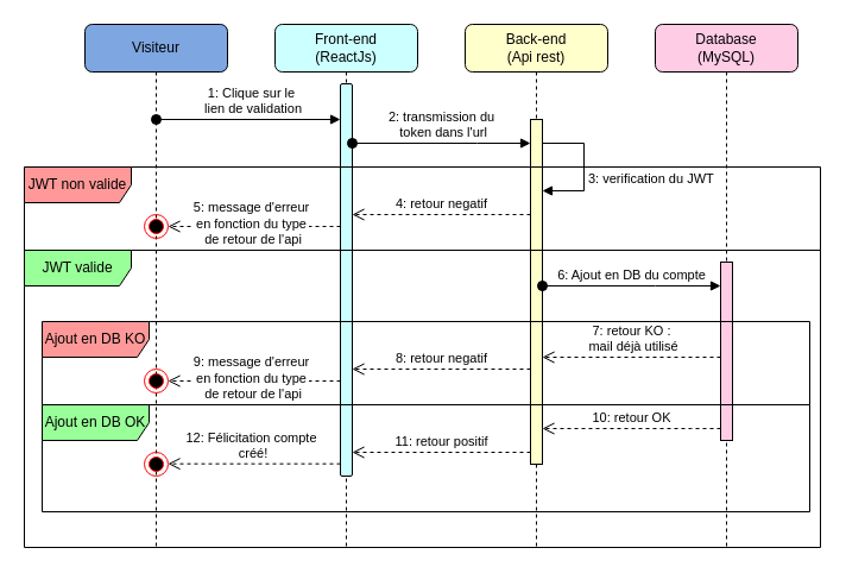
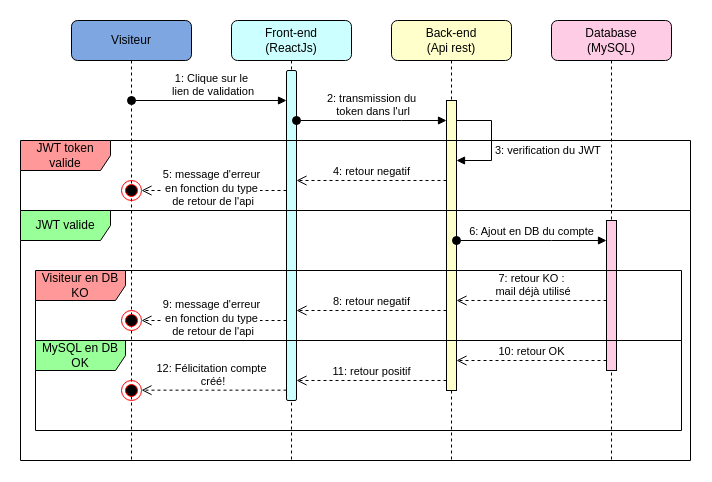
  <mxCell id="0" />
  <mxCell id="1" parent="0" />
  <mxCell id="2" value="Visiteur" style="shape=umlLifeline;perimeter=lifelinePerimeter;whiteSpace=wrap;html=1;container=1;dropTarget=0;collapsible=0;recursiveResize=0;outlineConnect=0;portConstraint=eastwest;newEdgeStyle={&quot;edgeStyle&quot;:&quot;elbowEdgeStyle&quot;,&quot;elbow&quot;:&quot;vertical&quot;,&quot;curved&quot;:0,&quot;rounded&quot;:0};size=40;rounded=1;fillColor=#7EA6E0;" vertex="1" parent="1"><mxGeometry x="71" y="20" width="120" height="440" as="geometry" /></mxCell>
  <mxCell id="3" value="Front-end&lt;br&gt;(ReactJs)" style="shape=umlLifeline;perimeter=lifelinePerimeter;whiteSpace=wrap;html=1;container=1;dropTarget=0;collapsible=0;recursiveResize=0;outlineConnect=0;portConstraint=eastwest;newEdgeStyle={&quot;edgeStyle&quot;:&quot;elbowEdgeStyle&quot;,&quot;elbow&quot;:&quot;vertical&quot;,&quot;curved&quot;:0,&quot;rounded&quot;:0};size=40;rounded=1;fillColor=#CCFFFF;" vertex="1" parent="1"><mxGeometry x="231" y="20" width="120" height="440" as="geometry" /></mxCell>
  <mxCell id="4" value="" style="html=1;points=[];perimeter=orthogonalPerimeter;outlineConnect=0;targetShapes=umlLifeline;portConstraint=eastwest;newEdgeStyle={&quot;edgeStyle&quot;:&quot;elbowEdgeStyle&quot;,&quot;elbow&quot;:&quot;vertical&quot;,&quot;curved&quot;:0,&quot;rounded&quot;:0};fillColor=#CCFFFF;rounded=1;" vertex="1" parent="3"><mxGeometry x="55" y="50" width="10" height="330" as="geometry" /></mxCell>
  <mxCell id="5" value="Back-end&lt;br&gt;(Api rest)" style="shape=umlLifeline;perimeter=lifelinePerimeter;whiteSpace=wrap;html=1;container=1;dropTarget=0;collapsible=0;recursiveResize=0;outlineConnect=0;portConstraint=eastwest;newEdgeStyle={&quot;edgeStyle&quot;:&quot;elbowEdgeStyle&quot;,&quot;elbow&quot;:&quot;vertical&quot;,&quot;curved&quot;:0,&quot;rounded&quot;:0};size=40;rounded=1;fillColor=#FFFFCC;" vertex="1" parent="1"><mxGeometry x="391" y="20" width="120" height="440" as="geometry" /></mxCell>
  <mxCell id="6" value="" style="html=1;points=[];perimeter=orthogonalPerimeter;outlineConnect=0;targetShapes=umlLifeline;portConstraint=eastwest;newEdgeStyle={&quot;edgeStyle&quot;:&quot;elbowEdgeStyle&quot;,&quot;elbow&quot;:&quot;vertical&quot;,&quot;curved&quot;:0,&quot;rounded&quot;:0};fillColor=#FFFFCC;rounded=0;glass=0;" vertex="1" parent="5"><mxGeometry x="55" y="80" width="10" height="290" as="geometry" /></mxCell>
  <mxCell id="7" value="3: verification du JWT" style="html=1;align=left;spacingLeft=2;endArrow=block;rounded=0;edgeStyle=orthogonalEdgeStyle;curved=0;rounded=0;" edge="1" target="6" parent="5" source="6"><mxGeometry x="0.182" relative="1" as="geometry"><mxPoint x="110" y="120" as="sourcePoint" /><Array as="points"><mxPoint x="100" y="100" /><mxPoint x="100" y="140" /></Array><mxPoint x="75.0" y="140" as="targetPoint" /><mxPoint as="offset" /></mxGeometry></mxCell>
  <mxCell id="8" value="Database&lt;br&gt;(MySQL)" style="shape=umlLifeline;perimeter=lifelinePerimeter;whiteSpace=wrap;html=1;container=1;dropTarget=0;collapsible=0;recursiveResize=0;outlineConnect=0;portConstraint=eastwest;newEdgeStyle={&quot;edgeStyle&quot;:&quot;elbowEdgeStyle&quot;,&quot;elbow&quot;:&quot;vertical&quot;,&quot;curved&quot;:0,&quot;rounded&quot;:0};size=40;rounded=1;fillColor=#FFCCE6;" vertex="1" parent="1"><mxGeometry x="551" y="20" width="120" height="440" as="geometry" /></mxCell>
  <mxCell id="9" value="" style="html=1;points=[];perimeter=orthogonalPerimeter;outlineConnect=0;targetShapes=umlLifeline;portConstraint=eastwest;newEdgeStyle={&quot;edgeStyle&quot;:&quot;elbowEdgeStyle&quot;,&quot;elbow&quot;:&quot;vertical&quot;,&quot;curved&quot;:0,&quot;rounded&quot;:0};fillColor=#FFCCE6;rounded=0;arcSize=50;" vertex="1" parent="8"><mxGeometry x="55" y="200" width="10" height="150" as="geometry" /></mxCell>
  <mxCell id="10" value="1: Clique sur le&lt;br&gt;&amp;nbsp;lien de validation" style="html=1;verticalAlign=bottom;startArrow=oval;endArrow=block;startSize=8;edgeStyle=elbowEdgeStyle;elbow=vertical;curved=0;rounded=1;" edge="1" parent="1" target="4"><mxGeometry x="0.033" relative="1" as="geometry"><mxPoint x="131" y="100" as="sourcePoint" /><mxPoint as="offset" /></mxGeometry></mxCell>
  <mxCell id="11" value="2: transmission du&lt;br&gt;&amp;nbsp;token dans l'url" style="html=1;verticalAlign=bottom;startArrow=oval;startFill=1;endArrow=block;startSize=8;edgeStyle=elbowEdgeStyle;elbow=vertical;curved=0;rounded=0;" edge="1" parent="1" source="4" target="6"><mxGeometry width="60" relative="1" as="geometry"><mxPoint x="301" y="120" as="sourcePoint" /><mxPoint x="361" y="120" as="targetPoint" /><Array as="points"><mxPoint x="401" y="120" /></Array></mxGeometry></mxCell>
- <mxCell id="12" value="JWT non valide" style="shape=umlFrame;whiteSpace=wrap;html=1;pointerEvents=0;width=90;height=30;rounded=1;fillColor=#FF9999;" vertex="1" parent="1"><mxGeometry x="20" y="140" width="670" height="70" as="geometry" /></mxCell>
+ <mxCell id="12" value="JWT token valide" style="shape=umlFrame;whiteSpace=wrap;html=1;pointerEvents=0;width=90;height=30;rounded=1;fillColor=#FF9999;" vertex="1" parent="1"><mxGeometry x="20" y="140" width="670" height="70" as="geometry" /></mxCell>
  <mxCell id="13" value="4: retour negatif" style="html=1;verticalAlign=bottom;endArrow=open;dashed=1;endSize=8;edgeStyle=elbowEdgeStyle;elbow=vertical;curved=0;rounded=0;" edge="1" parent="1" source="6" target="4"><mxGeometry relative="1" as="geometry"><mxPoint x="411" y="170" as="sourcePoint" /><mxPoint x="331" y="170" as="targetPoint" /><Array as="points"><mxPoint x="341" y="180" /></Array></mxGeometry></mxCell>
  <mxCell id="14" value="" style="ellipse;html=1;shape=endState;fillColor=#000000;strokeColor=#ff0000;rounded=1;" vertex="1" parent="1"><mxGeometry x="121" y="180" width="20" height="20" as="geometry" /></mxCell>
  <mxCell id="15" value="5: message d'erreur &lt;br&gt;en fonction du type&lt;br&gt;&amp;nbsp;de retour de l'api" style="html=1;verticalAlign=bottom;endArrow=open;dashed=1;endSize=8;edgeStyle=elbowEdgeStyle;elbow=vertical;curved=0;rounded=0;" edge="1" parent="1" source="4" target="14"><mxGeometry x="0.035" y="20" relative="1" as="geometry"><mxPoint x="291" y="179.71" as="sourcePoint" /><mxPoint x="141" y="179.71" as="targetPoint" /><Array as="points"><mxPoint x="271" y="190" /><mxPoint x="186" y="179.71" /></Array><mxPoint as="offset" /></mxGeometry></mxCell>
  <mxCell id="16" value="JWT valide" style="shape=umlFrame;whiteSpace=wrap;html=1;pointerEvents=0;width=90;height=30;rounded=1;fillColor=#99FF99;shadow=0;" vertex="1" parent="1"><mxGeometry x="20" y="210" width="670" height="250" as="geometry" /></mxCell>
  <mxCell id="17" value="6: Ajout en DB du compte" style="html=1;verticalAlign=bottom;startArrow=oval;startFill=1;endArrow=block;startSize=8;edgeStyle=elbowEdgeStyle;elbow=vertical;curved=0;rounded=0;" edge="1" parent="1" source="6" target="9"><mxGeometry width="60" relative="1" as="geometry"><mxPoint x="466" y="240" as="sourcePoint" /><mxPoint x="561" y="240" as="targetPoint" /><Array as="points"><mxPoint x="551" y="240" /></Array></mxGeometry></mxCell>
- <mxCell id="18" value="Ajout en DB KO" style="shape=umlFrame;whiteSpace=wrap;html=1;pointerEvents=0;width=90;height=30;rounded=1;fillColor=#FF9999;" vertex="1" parent="1"><mxGeometry x="35" y="270" width="646" height="70" as="geometry" /></mxCell>
- <mxCell id="19" value="Ajout en DB OK" style="shape=umlFrame;whiteSpace=wrap;html=1;pointerEvents=0;width=90;height=30;rounded=1;fillColor=#99FF99;shadow=0;" vertex="1" parent="1"><mxGeometry x="35" y="340" width="646" height="90" as="geometry" /></mxCell>
+ <mxCell id="18" value="Visiteur en DB KO" style="shape=umlFrame;whiteSpace=wrap;html=1;pointerEvents=0;width=90;height=30;rounded=1;fillColor=#FF9999;" vertex="1" parent="1"><mxGeometry x="35" y="270" width="646" height="70" as="geometry" /></mxCell>
+ <mxCell id="19" value="MySQL en DB OK" style="shape=umlFrame;whiteSpace=wrap;html=1;pointerEvents=0;width=90;height=30;rounded=1;fillColor=#99FF99;shadow=0;" vertex="1" parent="1"><mxGeometry x="35" y="340" width="646" height="90" as="geometry" /></mxCell>
  <mxCell id="20" value="7: retour KO :&lt;br&gt;&amp;nbsp;mail déjà utilisé" style="html=1;verticalAlign=bottom;endArrow=open;dashed=1;endSize=8;edgeStyle=elbowEdgeStyle;elbow=vertical;curved=0;rounded=0;" edge="1" parent="1" source="9" target="6"><mxGeometry relative="1" as="geometry"><mxPoint x="601" y="320" as="sourcePoint" /><mxPoint x="451" y="320" as="targetPoint" /><Array as="points"><mxPoint x="561" y="300" /><mxPoint x="496" y="320" /></Array></mxGeometry></mxCell>
  <mxCell id="21" value="8: retour negatif" style="html=1;verticalAlign=bottom;endArrow=open;dashed=1;endSize=8;edgeStyle=elbowEdgeStyle;elbow=vertical;curved=0;rounded=0;" edge="1" parent="1" source="6" target="4"><mxGeometry relative="1" as="geometry"><mxPoint x="441" y="310" as="sourcePoint" /><mxPoint x="291" y="310" as="targetPoint" /><Array as="points"><mxPoint x="311" y="310" /><mxPoint x="336" y="310" /></Array></mxGeometry></mxCell>
  <mxCell id="22" value="9: message d'erreur &lt;br&gt;en fonction du type&lt;br&gt;&amp;nbsp;de retour de l'api" style="html=1;verticalAlign=bottom;endArrow=open;dashed=1;endSize=8;edgeStyle=elbowEdgeStyle;elbow=vertical;curved=0;rounded=0;" edge="1" parent="1" source="4" target="23"><mxGeometry x="0.035" y="20" relative="1" as="geometry"><mxPoint x="286" y="320" as="sourcePoint" /><mxPoint x="141" y="320" as="targetPoint" /><Array as="points"><mxPoint x="271" y="320" /><mxPoint x="186" y="309.71" /></Array><mxPoint as="offset" /></mxGeometry></mxCell>
  <mxCell id="23" value="" style="ellipse;html=1;shape=endState;fillColor=#000000;strokeColor=#ff0000;rounded=1;" vertex="1" parent="1"><mxGeometry x="121" y="310" width="20" height="20" as="geometry" /></mxCell>
  <mxCell id="24" value="10: retour OK" style="html=1;verticalAlign=bottom;endArrow=open;dashed=1;endSize=8;edgeStyle=elbowEdgeStyle;elbow=vertical;curved=0;rounded=0;" edge="1" parent="1" source="9" target="6"><mxGeometry relative="1" as="geometry"><mxPoint x="571" y="370" as="sourcePoint" /><mxPoint x="491" y="370" as="targetPoint" /><Array as="points"><mxPoint x="581" y="360" /><mxPoint x="491" y="370" /></Array></mxGeometry></mxCell>
  <mxCell id="25" value="11: retour positif" style="html=1;verticalAlign=bottom;endArrow=open;dashed=1;endSize=8;edgeStyle=elbowEdgeStyle;elbow=vertical;curved=0;rounded=0;" edge="1" parent="1" source="6" target="4"><mxGeometry relative="1" as="geometry"><mxPoint x="451" y="380" as="sourcePoint" /><mxPoint x="301" y="380" as="targetPoint" /><Array as="points"><mxPoint x="316" y="380" /><mxPoint x="341" y="380" /></Array></mxGeometry></mxCell>
  <mxCell id="26" value="" style="ellipse;html=1;shape=endState;fillColor=#000000;strokeColor=#ff0000;rounded=1;" vertex="1" parent="1"><mxGeometry x="121" y="380" width="20" height="20" as="geometry" /></mxCell>
  <mxCell id="27" value="12: Félicitation compte&lt;br&gt;&amp;nbsp;créé!" style="html=1;verticalAlign=bottom;endArrow=open;dashed=1;endSize=8;edgeStyle=elbowEdgeStyle;elbow=vertical;curved=0;rounded=0;" edge="1" parent="1" source="4" target="26"><mxGeometry x="0.034" relative="1" as="geometry"><mxPoint x="286" y="389.66" as="sourcePoint" /><mxPoint x="141" y="389.66" as="targetPoint" /><Array as="points"><mxPoint x="271" y="389.66" /><mxPoint x="186" y="379.37" /></Array><mxPoint as="offset" /></mxGeometry></mxCell>
